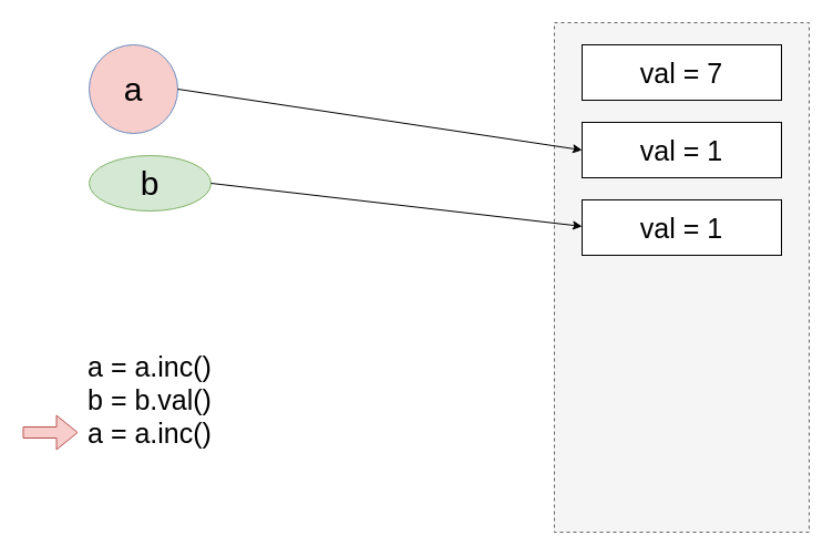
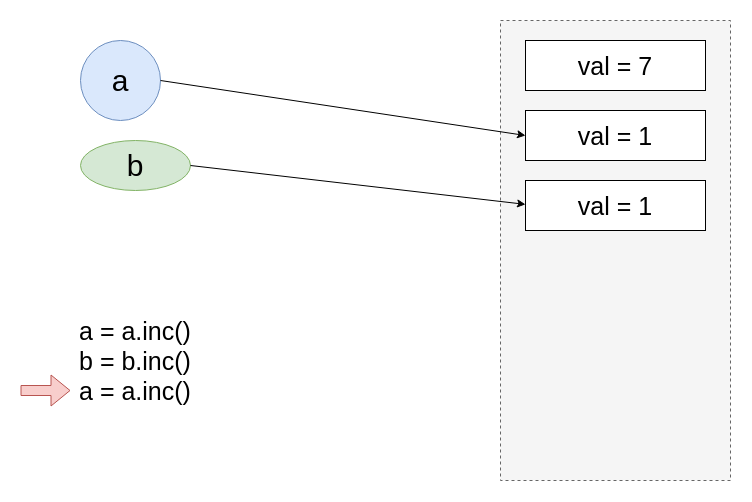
  <mxCell id="0" />
  <mxCell id="1" parent="0" />
  <mxCell id="2" value="" style="rounded=0;whiteSpace=wrap;html=1;fillColor=#f5f5f5;fontColor=#333333;strokeColor=#666666;dashed=1;" vertex="1" parent="1"><mxGeometry x="500" y="20" width="230" height="460" as="geometry" /></mxCell>
- <mxCell id="3" value="&lt;font style=&quot;font-size: 30px;&quot;&gt;a&lt;/font&gt;" style="ellipse;whiteSpace=wrap;html=1;aspect=fixed;fillColor=#f8cecc;strokeColor=#6c8ebf;" vertex="1" parent="1"><mxGeometry x="80" y="40" width="80" height="80" as="geometry" /></mxCell>
+ <mxCell id="3" value="&lt;font style=&quot;font-size: 30px;&quot;&gt;a&lt;/font&gt;" style="ellipse;whiteSpace=wrap;html=1;aspect=fixed;fillColor=#dae8fc;strokeColor=#6c8ebf;" vertex="1" parent="1"><mxGeometry x="80" y="40" width="80" height="80" as="geometry" /></mxCell>
  <mxCell id="4" value="&lt;font style=&quot;font-size: 30px;&quot;&gt;b&lt;/font&gt;" style="ellipse;whiteSpace=wrap;html=1;aspect=fixed;fillColor=#d5e8d4;strokeColor=#82b366;" vertex="1" parent="1"><mxGeometry x="80" y="140" width="110" height="50" as="geometry" /></mxCell>
  <mxCell id="5" value="&lt;font style=&quot;font-size: 25px;&quot;&gt;val = 7&lt;/font&gt;" style="rounded=0;whiteSpace=wrap;html=1;" vertex="1" parent="1"><mxGeometry x="525" y="40" width="180" height="50" as="geometry" /></mxCell>
- <mxCell id="6" value="&lt;font style=&quot;font-size: 25px;&quot;&gt;a = a.inc()&lt;/font&gt;&lt;div&gt;&lt;span style=&quot;font-size: 25px;&quot;&gt;b = b.val()&lt;/span&gt;&lt;/div&gt;&lt;div&gt;&lt;span style=&quot;font-size: 25px;&quot;&gt;a = a.inc()&lt;/span&gt;&lt;/div&gt;" style="text;html=1;align=center;verticalAlign=middle;whiteSpace=wrap;rounded=0;" vertex="1" parent="1"><mxGeometry x="70" y="270" width="130" height="180" as="geometry" /></mxCell>
+ <mxCell id="6" value="&lt;font style=&quot;font-size: 25px;&quot;&gt;a = a.inc()&lt;/font&gt;&lt;div&gt;&lt;span style=&quot;font-size: 25px;&quot;&gt;b = b.inc()&lt;/span&gt;&lt;/div&gt;&lt;div&gt;&lt;span style=&quot;font-size: 25px;&quot;&gt;a = a.inc()&lt;/span&gt;&lt;/div&gt;" style="text;html=1;align=center;verticalAlign=middle;whiteSpace=wrap;rounded=0;" vertex="1" parent="1"><mxGeometry x="70" y="270" width="130" height="180" as="geometry" /></mxCell>
  <mxCell id="7" value="" style="shape=flexArrow;endArrow=classic;html=1;rounded=0;fillColor=#f8cecc;strokeColor=#b85450;" edge="1" parent="1"><mxGeometry width="50" height="50" relative="1" as="geometry"><mxPoint x="20" y="390" as="sourcePoint" /><mxPoint x="70" y="390" as="targetPoint" /></mxGeometry></mxCell>
  <mxCell id="8" value="&lt;font style=&quot;font-size: 25px;&quot;&gt;val = 1&lt;/font&gt;" style="rounded=0;whiteSpace=wrap;html=1;" vertex="1" parent="1"><mxGeometry x="525" y="110" width="180" height="50" as="geometry" /></mxCell>
  <mxCell id="9" value="" style="endArrow=classic;html=1;rounded=0;entryX=0;entryY=0.5;entryDx=0;entryDy=0;jumpStyle=arc;jumpSize=11;" edge="1" parent="1" target="8"><mxGeometry width="50" height="50" relative="1" as="geometry"><mxPoint x="160" y="80" as="sourcePoint" /><mxPoint x="210" y="30" as="targetPoint" /></mxGeometry></mxCell>
  <mxCell id="10" value="&lt;font style=&quot;font-size: 25px;&quot;&gt;val = 1&lt;/font&gt;" style="rounded=0;whiteSpace=wrap;html=1;" vertex="1" parent="1"><mxGeometry x="525" y="180" width="180" height="50" as="geometry" /></mxCell>
  <mxCell id="11" value="" style="endArrow=classic;html=1;rounded=0;exitX=1;exitY=0.5;exitDx=0;exitDy=0;" edge="1" parent="1" source="4"><mxGeometry width="50" height="50" relative="1" as="geometry"><mxPoint x="160" y="296.13" as="sourcePoint" /><mxPoint x="525" y="203.877" as="targetPoint" /></mxGeometry></mxCell>
